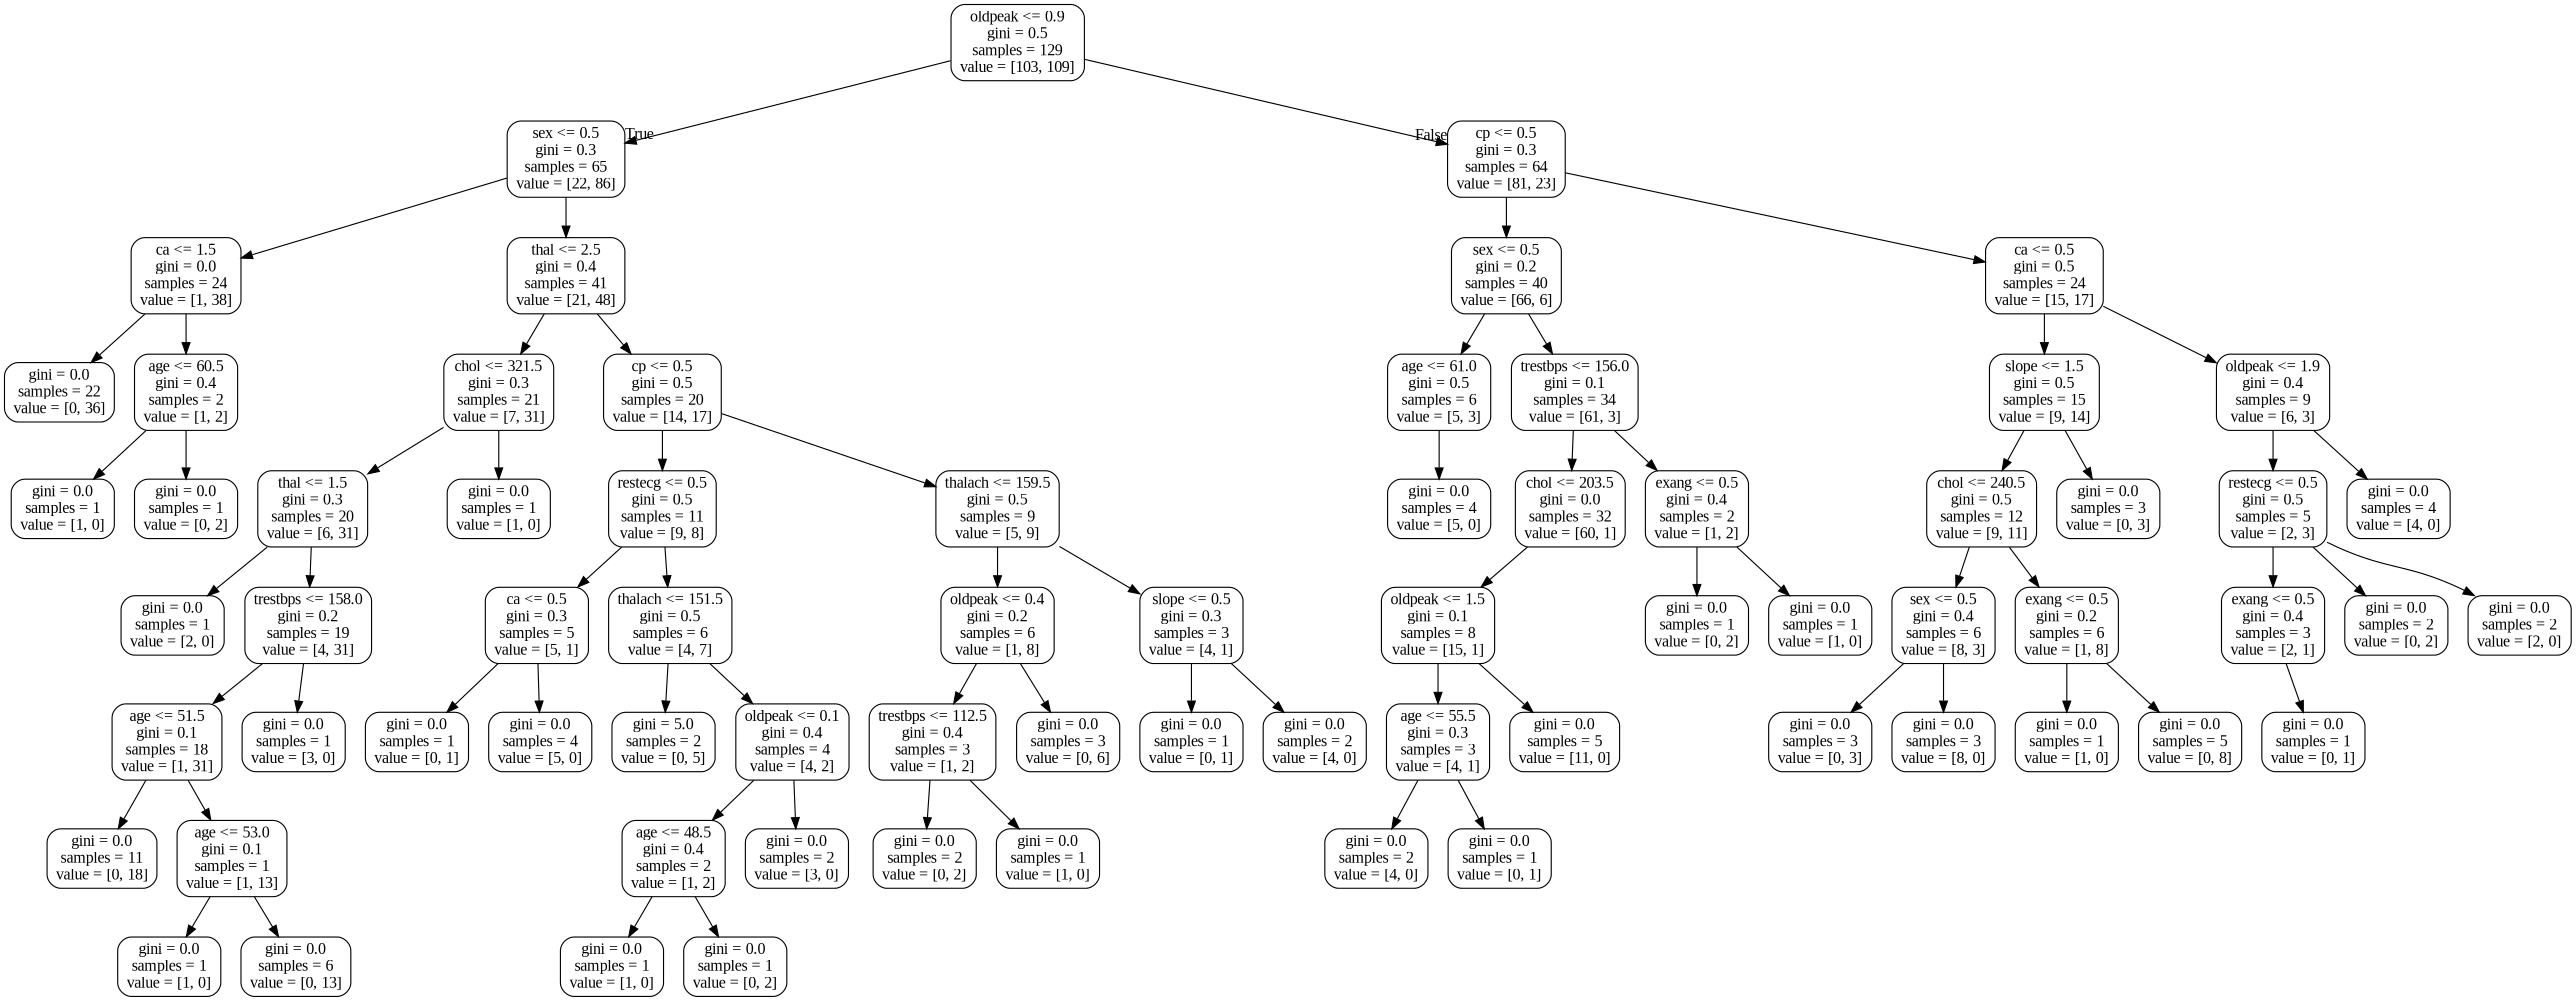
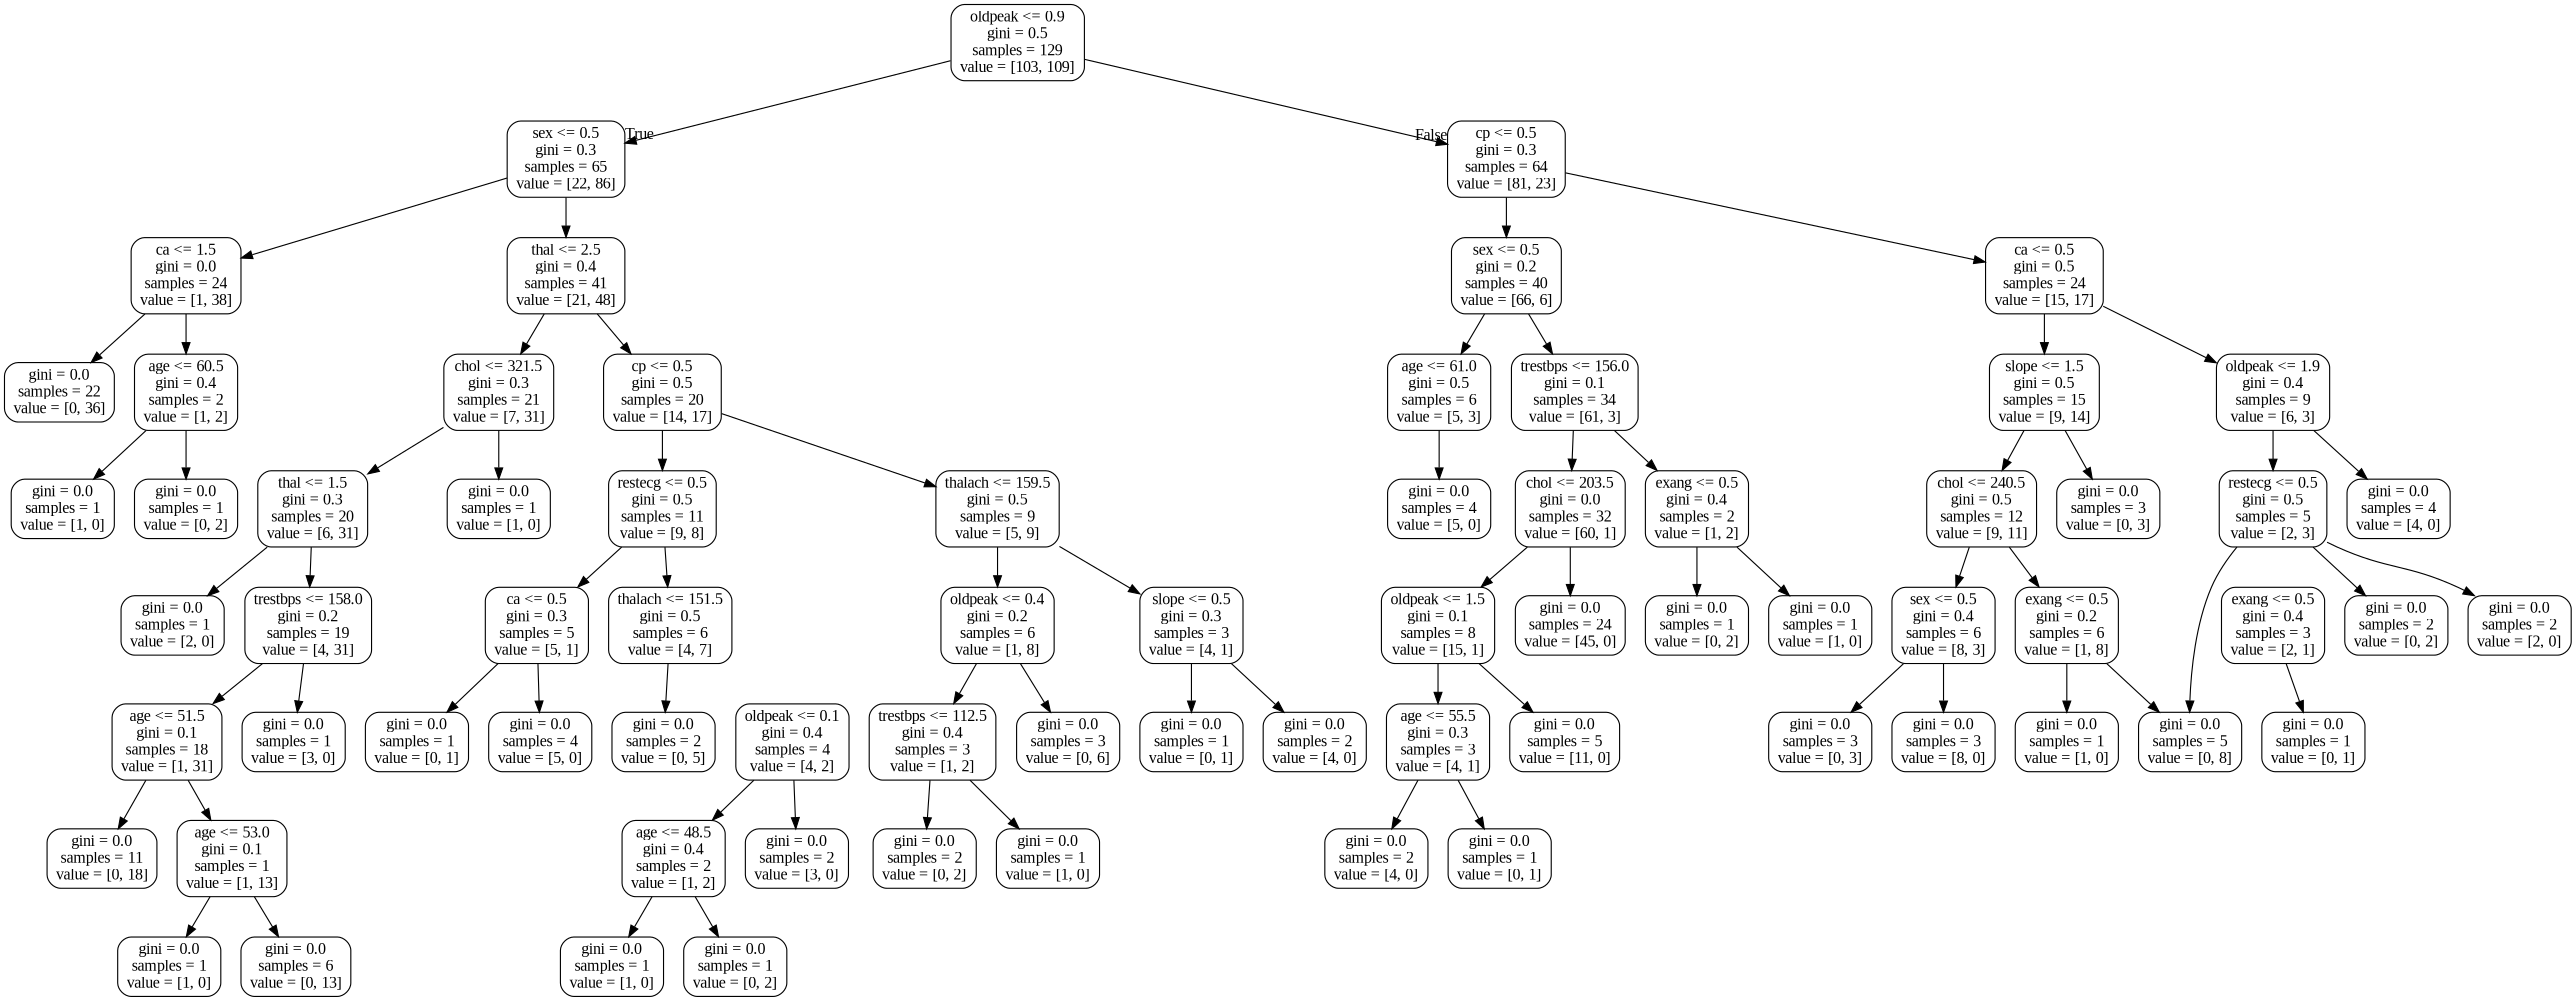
  digraph {
    fontname="Liberation Serif"
    node [color=black fontname="Liberation Serif" shape=box style=rounded]
    edge [fontname="Liberation Serif"]
    n1 [label="oldpeak <= 0.9\ngini = 0.5\nsamples = 129\nvalue = [103, 109]"]
    n2 [label="sex <= 0.5\ngini = 0.3\nsamples = 65\nvalue = [22, 86]"]
    n3 [label="cp <= 0.5\ngini = 0.3\nsamples = 64\nvalue = [81, 23]"]
    n4 [label="ca <= 1.5\ngini = 0.0\nsamples = 24\nvalue = [1, 38]"]
    n5 [label="thal <= 2.5\ngini = 0.4\nsamples = 41\nvalue = [21, 48]"]
    n6 [label="sex <= 0.5\ngini = 0.2\nsamples = 40\nvalue = [66, 6]"]
    n7 [label="ca <= 0.5\ngini = 0.5\nsamples = 24\nvalue = [15, 17]"]
    n8 [label="gini = 0.0\nsamples = 22\nvalue = [0, 36]"]
    n9 [label="age <= 60.5\ngini = 0.4\nsamples = 2\nvalue = [1, 2]"]
    n10 [label="chol <= 321.5\ngini = 0.3\nsamples = 21\nvalue = [7, 31]"]
    n11 [label="cp <= 0.5\ngini = 0.5\nsamples = 20\nvalue = [14, 17]"]
    n12 [label="gini = 0.0\nsamples = 1\nvalue = [1, 0]"]
    n13 [label="gini = 0.0\nsamples = 1\nvalue = [0, 2]"]
    n14 [label="thal <= 1.5\ngini = 0.3\nsamples = 20\nvalue = [6, 31]"]
    n15 [label="gini = 0.0\nsamples = 1\nvalue = [1, 0]"]
    n16 [label="restecg <= 0.5\ngini = 0.5\nsamples = 11\nvalue = [9, 8]"]
    n17 [label="thalach <= 159.5\ngini = 0.5\nsamples = 9\nvalue = [5, 9]"]
    n18 [label="gini = 0.0\nsamples = 1\nvalue = [2, 0]"]
    n19 [label="trestbps <= 158.0\ngini = 0.2\nsamples = 19\nvalue = [4, 31]"]
    n20 [label="age <= 51.5\ngini = 0.1\nsamples = 18\nvalue = [1, 31]"]
    n21 [label="gini = 0.0\nsamples = 1\nvalue = [3, 0]"]
    n22 [label="gini = 0.0\nsamples = 11\nvalue = [0, 18]"]
    n23 [label="age <= 53.0\ngini = 0.1\nsamples = 1\nvalue = [1, 13]"]
    n24 [label="gini = 0.0\nsamples = 1\nvalue = [1, 0]"]
    n25 [label="gini = 0.0\nsamples = 6\nvalue = [0, 13]"]
    n26 [label="ca <= 0.5\ngini = 0.3\nsamples = 5\nvalue = [5, 1]"]
    n27 [label="thalach <= 151.5\ngini = 0.5\nsamples = 6\nvalue = [4, 7]"]
    n28 [label="oldpeak <= 0.4\ngini = 0.2\nsamples = 6\nvalue = [1, 8]"]
    n29 [label="slope <= 0.5\ngini = 0.3\nsamples = 3\nvalue = [4, 1]"]
    n30 [label="gini = 0.0\nsamples = 1\nvalue = [0, 1]"]
    n31 [label="gini = 0.0\nsamples = 4\nvalue = [5, 0]"]
-   n32 [label="gini = 5.0\nsamples = 2\nvalue = [0, 5]"]
+   n32 [label="gini = 0.0\nsamples = 2\nvalue = [0, 5]"]
    n33 [label="oldpeak <= 0.1\ngini = 0.4\nsamples = 4\nvalue = [4, 2]"]
    n34 [label="age <= 48.5\ngini = 0.4\nsamples = 2\nvalue = [1, 2]"]
    n35 [label="gini = 0.0\nsamples = 2\nvalue = [3, 0]"]
    n36 [label="gini = 0.0\nsamples = 1\nvalue = [1, 0]"]
    n37 [label="gini = 0.0\nsamples = 1\nvalue = [0, 2]"]
    n38 [label="trestbps <= 112.5\ngini = 0.4\nsamples = 3\nvalue = [1, 2]"]
    n39 [label="gini = 0.0\nsamples = 3\nvalue = [0, 6]"]
    n40 [label="gini = 0.0\nsamples = 1\nvalue = [0, 1]"]
    n41 [label="gini = 0.0\nsamples = 2\nvalue = [4, 0]"]
    n42 [label="gini = 0.0\nsamples = 2\nvalue = [0, 2]"]
    n43 [label="gini = 0.0\nsamples = 1\nvalue = [1, 0]"]
    n44 [label="age <= 61.0\ngini = 0.5\nsamples = 6\nvalue = [5, 3]"]
    n45 [label="trestbps <= 156.0\ngini = 0.1\nsamples = 34\nvalue = [61, 3]"]
    n46 [label="slope <= 1.5\ngini = 0.5\nsamples = 15\nvalue = [9, 14]"]
    n47 [label="oldpeak <= 1.9\ngini = 0.4\nsamples = 9\nvalue = [6, 3]"]
    n48 [label="gini = 0.0\nsamples = 4\nvalue = [5, 0]"]
    n49 [label="chol <= 203.5\ngini = 0.0\nsamples = 32\nvalue = [60, 1]"]
    n50 [label="exang <= 0.5\ngini = 0.4\nsamples = 2\nvalue = [1, 2]"]
    n51 [label="oldpeak <= 1.5\ngini = 0.1\nsamples = 8\nvalue = [15, 1]"]
+   n52 [label="gini = 0.0\nsamples = 24\nvalue = [45, 0]"]
    n53 [label="gini = 0.0\nsamples = 1\nvalue = [0, 2]"]
    n54 [label="gini = 0.0\nsamples = 1\nvalue = [1, 0]"]
    n55 [label="age <= 55.5\ngini = 0.3\nsamples = 3\nvalue = [4, 1]"]
    n56 [label="gini = 0.0\nsamples = 5\nvalue = [11, 0]"]
    n57 [label="gini = 0.0\nsamples = 2\nvalue = [4, 0]"]
    n58 [label="gini = 0.0\nsamples = 1\nvalue = [0, 1]"]
    n59 [label="chol <= 240.5\ngini = 0.5\nsamples = 12\nvalue = [9, 11]"]
    n60 [label="gini = 0.0\nsamples = 3\nvalue = [0, 3]"]
    n61 [label="restecg <= 0.5\ngini = 0.5\nsamples = 5\nvalue = [2, 3]"]
    n62 [label="gini = 0.0\nsamples = 4\nvalue = [4, 0]"]
    n63 [label="sex <= 0.5\ngini = 0.4\nsamples = 6\nvalue = [8, 3]"]
    n64 [label="exang <= 0.5\ngini = 0.2\nsamples = 6\nvalue = [1, 8]"]
    n65 [label="gini = 0.0\nsamples = 3\nvalue = [0, 3]"]
    n66 [label="gini = 0.0\nsamples = 3\nvalue = [8, 0]"]
    n67 [label="gini = 0.0\nsamples = 5\nvalue = [0, 8]"]
    n68 [label="gini = 0.0\nsamples = 1\nvalue = [1, 0]"]
    n69 [label="exang <= 0.5\ngini = 0.4\nsamples = 3\nvalue = [2, 1]"]
    n70 [label="gini = 0.0\nsamples = 2\nvalue = [0, 2]"]
    n71 [label="gini = 0.0\nsamples = 2\nvalue = [2, 0]"]
    n72 [label="gini = 0.0\nsamples = 1\nvalue = [0, 1]"]
    n1 -> n2 [headlabel=True labelangle=45 labeldistance=2.5]
    n1 -> n3 [headlabel=False labelangle=-45 labeldistance=2.5]
    n2 -> n4
    n2 -> n5
    n3 -> n6
    n3 -> n7
    n4 -> n8
    n4 -> n9
    n5 -> n10
    n5 -> n11
    n6 -> n44
    n6 -> n45
    n7 -> n46
    n7 -> n47
    n9 -> n12
    n9 -> n13
    n10 -> n14
    n10 -> n15
    n11 -> n16
    n11 -> n17
    n14 -> n18
    n14 -> n19
    n16 -> n26
    n16 -> n27
    n17 -> n28
    n17 -> n29
    n19 -> n20
    n19 -> n21
    n20 -> n22
    n20 -> n23
    n23 -> n24
    n23 -> n25
    n26 -> n30
    n26 -> n31
    n27 -> n32
-   n27 -> n33
    n28 -> n38
    n28 -> n39
    n29 -> n40
    n29 -> n41
    n33 -> n34
    n33 -> n35
    n34 -> n36
    n34 -> n37
    n38 -> n42
    n38 -> n43
    n44 -> n48
    n45 -> n49
    n45 -> n50
    n46 -> n59
    n46 -> n60
    n47 -> n61
    n47 -> n62
    n49 -> n51
+   n49 -> n52
    n50 -> n53
    n50 -> n54
    n51 -> n55
    n51 -> n56
    n55 -> n57
    n55 -> n58
    n59 -> n63
    n59 -> n64
-   n61 -> n69
+   n61 -> n67
    n61 -> n70
    n61 -> n71
    n63 -> n65
    n63 -> n66
    n64 -> n67
    n64 -> n68
    n69 -> n72
  }
